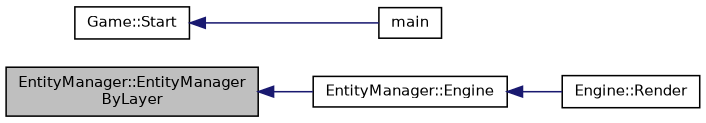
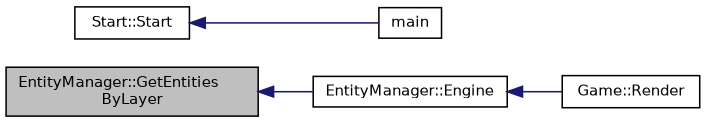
  digraph {
    rankdir=LR
    node [color=black fillcolor=white fontname=Helvetica fontsize=10 shape=record style=filled]
    edge [color=midnightblue dir=back fontname=Helvetica fontsize=10 labelfontname=Helvetica labelfontsize=10 style=solid]
-   n1 [fillcolor=grey75 fontcolor=black height=0.2 label="EntityManager::EntityManager\lByLayer" width=0.4]
+   n1 [fillcolor=grey75 fontcolor=black height=0.2 label="EntityManager::GetEntities\lByLayer" width=0.4]
    n2 [height=0.2 label="EntityManager::Engine" width=0.4]
-   n3 [height=0.2 label="Engine::Render" width=0.4]
-   n4 [height=0.2 label="Game::Start" width=0.4]
+   n3 [height=0.2 label="Game::Render" width=0.4]
+   n4 [height=0.2 label="Start::Start" width=0.4]
    n5 [height=0.2 label=main width=0.4]
    n1 -> n2
    n2 -> n3
    n4 -> n5
  }
